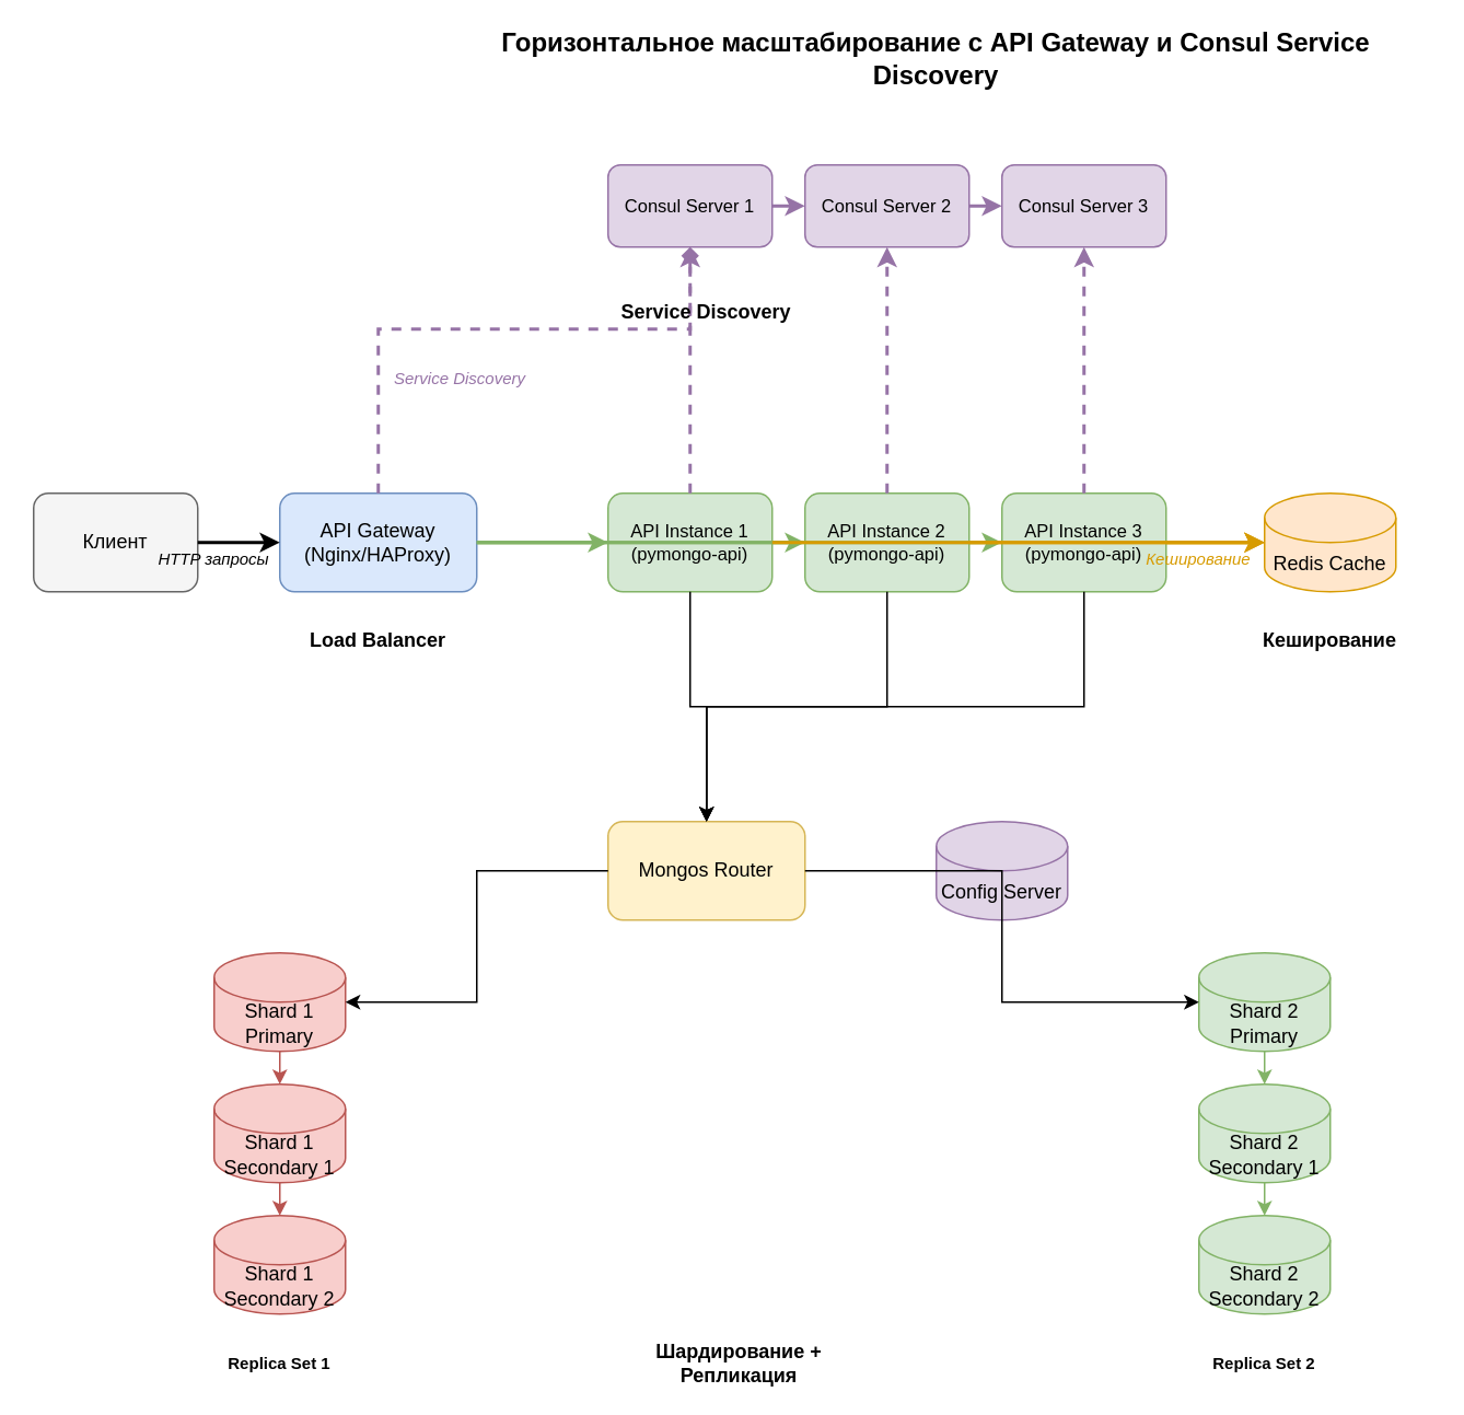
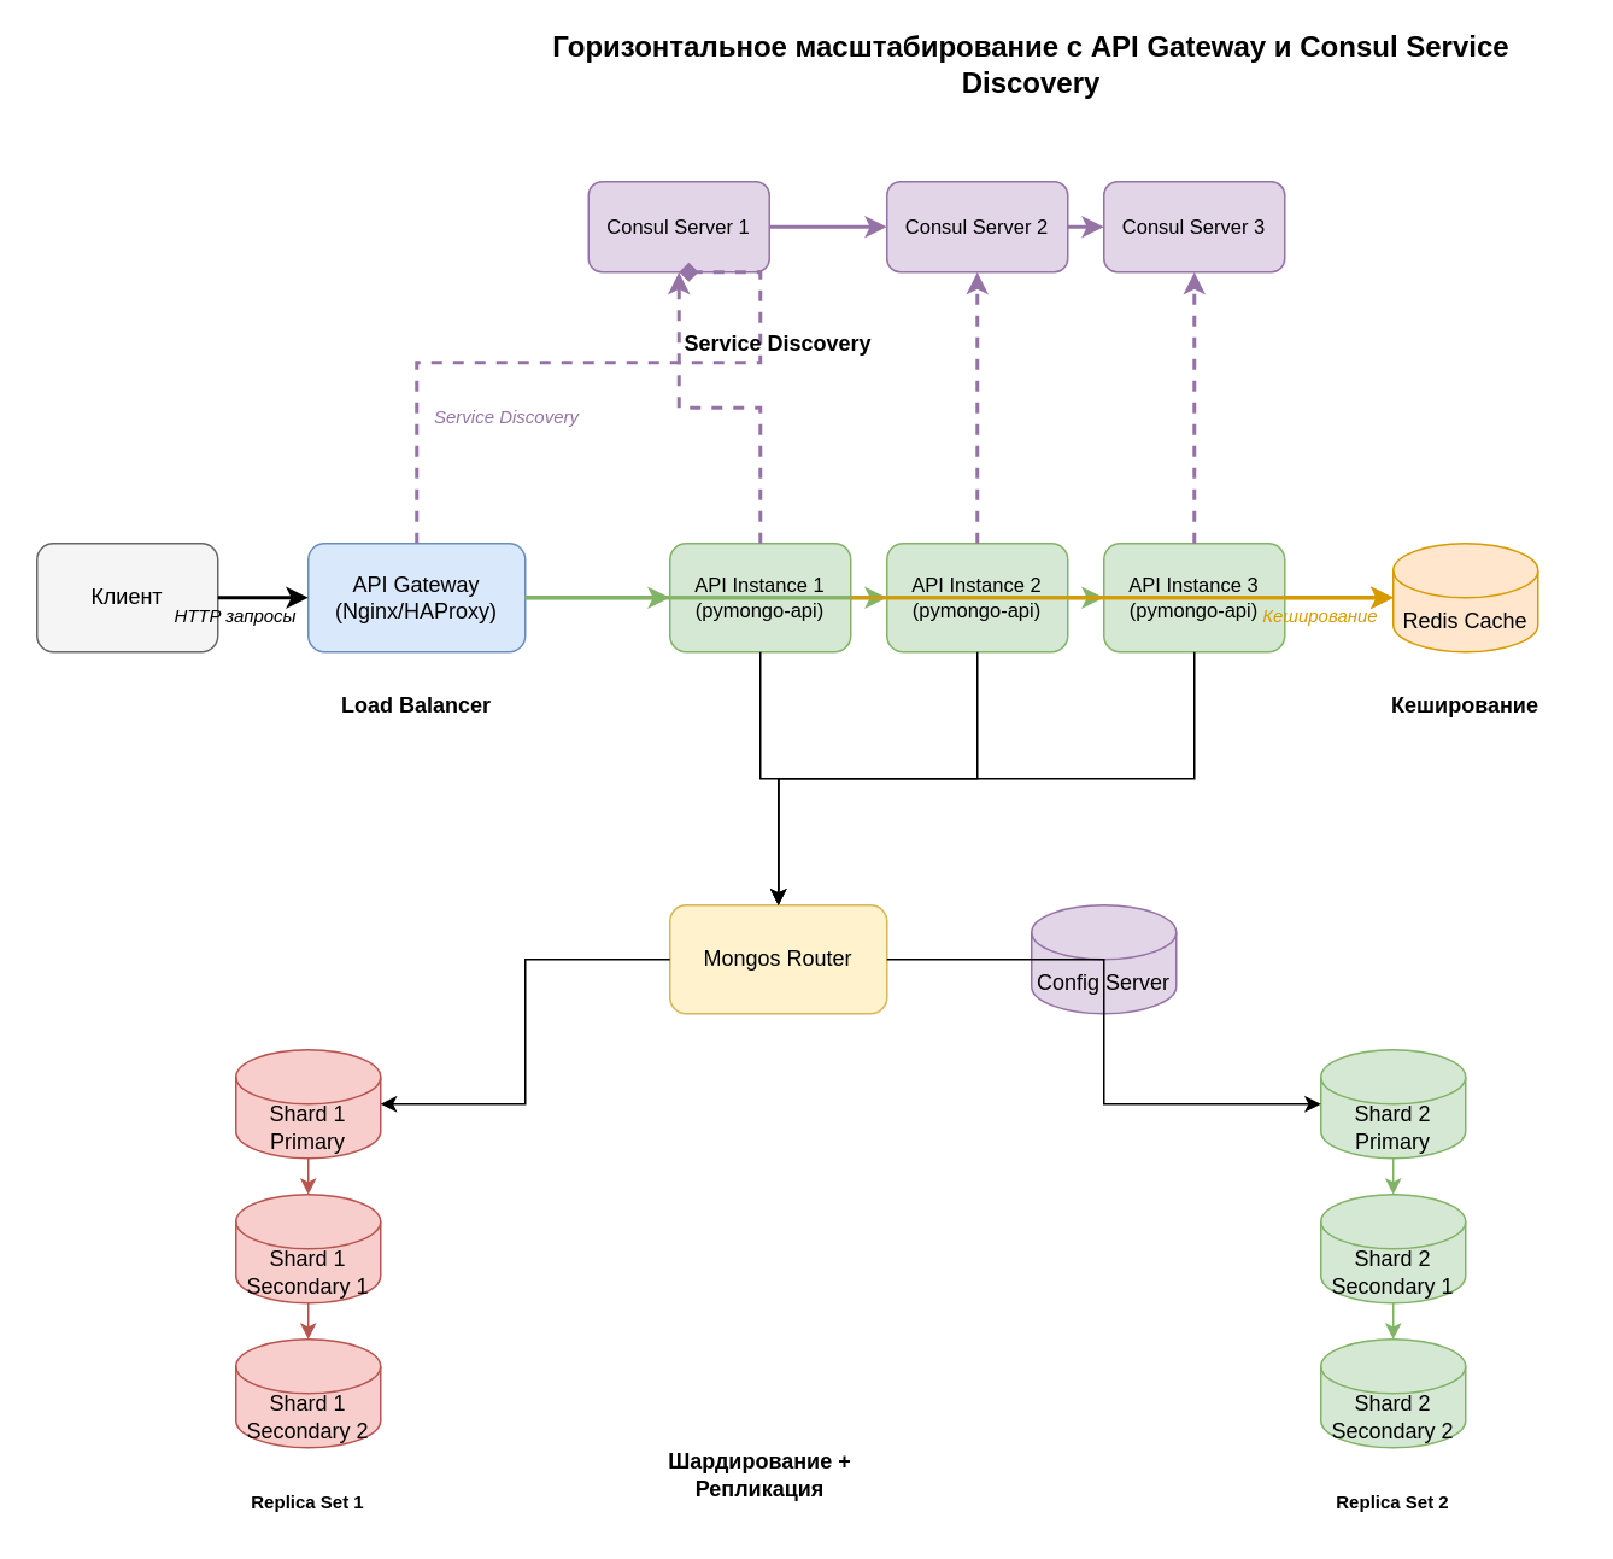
  <mxCell id="0" />
  <mxCell id="1" parent="0" />
  <mxCell id="2" value="Клиент" style="rounded=1;whiteSpace=wrap;html=1;fillColor=#f5f5f5;strokeColor=#666666;" vertex="1" parent="1"><mxGeometry x="20" y="300" width="100" height="60" as="geometry" /></mxCell>
  <mxCell id="3" value="API Gateway&#10;(Nginx/HAProxy)" style="rounded=1;whiteSpace=wrap;html=1;fillColor=#dae8fc;strokeColor=#6c8ebf;fontSize=12;" vertex="1" parent="1"><mxGeometry x="170" y="300" width="120" height="60" as="geometry" /></mxCell>
- <mxCell id="4" value="Consul Server 1" style="rounded=1;whiteSpace=wrap;html=1;fillColor=#e1d5e7;strokeColor=#9673a6;fontSize=11;" vertex="1" parent="1"><mxGeometry x="370" y="100" width="100" height="50" as="geometry" /></mxCell>
+ <mxCell id="4" value="Consul Server 1" style="rounded=1;whiteSpace=wrap;html=1;fillColor=#e1d5e7;strokeColor=#9673a6;fontSize=11;" vertex="1" parent="1"><mxGeometry x="325" y="100" width="100" height="50" as="geometry" /></mxCell>
  <mxCell id="5" value="Consul Server 2" style="rounded=1;whiteSpace=wrap;html=1;fillColor=#e1d5e7;strokeColor=#9673a6;fontSize=11;" vertex="1" parent="1"><mxGeometry x="490" y="100" width="100" height="50" as="geometry" /></mxCell>
  <mxCell id="6" value="Consul Server 3" style="rounded=1;whiteSpace=wrap;html=1;fillColor=#e1d5e7;strokeColor=#9673a6;fontSize=11;" vertex="1" parent="1"><mxGeometry x="610" y="100" width="100" height="50" as="geometry" /></mxCell>
  <mxCell id="7" value="API Instance 1&#10;(pymongo-api)" style="rounded=1;whiteSpace=wrap;html=1;fillColor=#d5e8d4;strokeColor=#82b366;fontSize=11;" vertex="1" parent="1"><mxGeometry x="370" y="300" width="100" height="60" as="geometry" /></mxCell>
  <mxCell id="8" value="API Instance 2&#10;(pymongo-api)" style="rounded=1;whiteSpace=wrap;html=1;fillColor=#d5e8d4;strokeColor=#82b366;fontSize=11;" vertex="1" parent="1"><mxGeometry x="490" y="300" width="100" height="60" as="geometry" /></mxCell>
  <mxCell id="9" value="API Instance 3&#10;(pymongo-api)" style="rounded=1;whiteSpace=wrap;html=1;fillColor=#d5e8d4;strokeColor=#82b366;fontSize=11;" vertex="1" parent="1"><mxGeometry x="610" y="300" width="100" height="60" as="geometry" /></mxCell>
  <mxCell id="10" value="Redis Cache" style="shape=cylinder3;whiteSpace=wrap;html=1;boundedLbl=1;backgroundOutline=1;size=15;fillColor=#ffe6cc;strokeColor=#d79b00;" vertex="1" parent="1"><mxGeometry x="770" y="300" width="80" height="60" as="geometry" /></mxCell>
  <mxCell id="11" value="Mongos Router" style="rounded=1;whiteSpace=wrap;html=1;fillColor=#fff2cc;strokeColor=#d6b656;" vertex="1" parent="1"><mxGeometry x="370" y="500" width="120" height="60" as="geometry" /></mxCell>
  <mxCell id="12" value="Config Server" style="shape=cylinder3;whiteSpace=wrap;html=1;boundedLbl=1;backgroundOutline=1;size=15;fillColor=#e1d5e7;strokeColor=#9673a6;" vertex="1" parent="1"><mxGeometry x="570" y="500" width="80" height="60" as="geometry" /></mxCell>
  <mxCell id="13" value="Shard 1 Primary" style="shape=cylinder3;whiteSpace=wrap;html=1;boundedLbl=1;backgroundOutline=1;size=15;fillColor=#f8cecc;strokeColor=#b85450;" vertex="1" parent="1"><mxGeometry x="130" y="580" width="80" height="60" as="geometry" /></mxCell>
  <mxCell id="14" value="Shard 1 Secondary 1" style="shape=cylinder3;whiteSpace=wrap;html=1;boundedLbl=1;backgroundOutline=1;size=15;fillColor=#f8cecc;strokeColor=#b85450;" vertex="1" parent="1"><mxGeometry x="130" y="660" width="80" height="60" as="geometry" /></mxCell>
  <mxCell id="15" value="Shard 1 Secondary 2" style="shape=cylinder3;whiteSpace=wrap;html=1;boundedLbl=1;backgroundOutline=1;size=15;fillColor=#f8cecc;strokeColor=#b85450;" vertex="1" parent="1"><mxGeometry x="130" y="740" width="80" height="60" as="geometry" /></mxCell>
  <mxCell id="16" value="Shard 2 Primary" style="shape=cylinder3;whiteSpace=wrap;html=1;boundedLbl=1;backgroundOutline=1;size=15;fillColor=#d5e8d4;strokeColor=#82b366;" vertex="1" parent="1"><mxGeometry x="730" y="580" width="80" height="60" as="geometry" /></mxCell>
  <mxCell id="17" value="Shard 2 Secondary 1" style="shape=cylinder3;whiteSpace=wrap;html=1;boundedLbl=1;backgroundOutline=1;size=15;fillColor=#d5e8d4;strokeColor=#82b366;" vertex="1" parent="1"><mxGeometry x="730" y="660" width="80" height="60" as="geometry" /></mxCell>
  <mxCell id="18" value="Shard 2 Secondary 2" style="shape=cylinder3;whiteSpace=wrap;html=1;boundedLbl=1;backgroundOutline=1;size=15;fillColor=#d5e8d4;strokeColor=#82b366;" vertex="1" parent="1"><mxGeometry x="730" y="740" width="80" height="60" as="geometry" /></mxCell>
  <mxCell id="19" style="edgeStyle=orthogonalEdgeStyle;rounded=0;orthogonalLoop=1;jettySize=auto;html=1;exitX=1;exitY=0.5;exitDx=0;exitDy=0;entryX=0;entryY=0.5;entryDx=0;entryDy=0;strokeWidth=2;" edge="1" parent="1" source="2" target="3"><mxGeometry relative="1" as="geometry" /></mxCell>
  <mxCell id="20" style="edgeStyle=orthogonalEdgeStyle;rounded=0;orthogonalLoop=1;jettySize=auto;html=1;exitX=1;exitY=0.5;exitDx=0;exitDy=0;entryX=0;entryY=0.5;entryDx=0;entryDy=0;strokeColor=#82b366;strokeWidth=2;" edge="1" parent="1" source="3" target="7"><mxGeometry relative="1" as="geometry" /></mxCell>
  <mxCell id="21" style="edgeStyle=orthogonalEdgeStyle;rounded=0;orthogonalLoop=1;jettySize=auto;html=1;exitX=1;exitY=0.5;exitDx=0;exitDy=0;entryX=0;entryY=0.5;entryDx=0;entryDy=0;strokeColor=#82b366;strokeWidth=2;" edge="1" parent="1" source="3" target="8"><mxGeometry relative="1" as="geometry"><Array as="points"><mxPoint x="350" y="330" /><mxPoint x="350" y="330" /></Array></mxGeometry></mxCell>
  <mxCell id="22" style="edgeStyle=orthogonalEdgeStyle;rounded=0;orthogonalLoop=1;jettySize=auto;html=1;exitX=1;exitY=0.5;exitDx=0;exitDy=0;entryX=0;entryY=0.5;entryDx=0;entryDy=0;strokeColor=#82b366;strokeWidth=2;" edge="1" parent="1" source="3" target="9"><mxGeometry relative="1" as="geometry"><Array as="points"><mxPoint x="350" y="330" /><mxPoint x="350" y="330" /></Array></mxGeometry></mxCell>
  <mxCell id="23" style="edgeStyle=orthogonalEdgeStyle;rounded=0;orthogonalLoop=1;jettySize=auto;html=1;exitX=1;exitY=0.5;exitDx=0;exitDy=0;entryX=0;entryY=0.5;entryDx=0;entryDy=0;strokeColor=#d79b00;strokeWidth=2;" edge="1" parent="1" source="7" target="10"><mxGeometry relative="1" as="geometry" /></mxCell>
  <mxCell id="24" style="edgeStyle=orthogonalEdgeStyle;rounded=0;orthogonalLoop=1;jettySize=auto;html=1;exitX=1;exitY=0.5;exitDx=0;exitDy=0;entryX=0;entryY=0.5;entryDx=0;entryDy=0;strokeColor=#d79b00;strokeWidth=2;" edge="1" parent="1" source="8" target="10"><mxGeometry relative="1" as="geometry" /></mxCell>
  <mxCell id="25" style="edgeStyle=orthogonalEdgeStyle;rounded=0;orthogonalLoop=1;jettySize=auto;html=1;exitX=1;exitY=0.5;exitDx=0;exitDy=0;entryX=0;entryY=0.5;entryDx=0;entryDy=0;strokeColor=#d79b00;strokeWidth=2;" edge="1" parent="1" source="9" target="10"><mxGeometry relative="1" as="geometry" /></mxCell>
  <mxCell id="26" style="edgeStyle=orthogonalEdgeStyle;rounded=0;orthogonalLoop=1;jettySize=auto;html=1;exitX=0.5;exitY=1;exitDx=0;exitDy=0;entryX=0.5;entryY=0;entryDx=0;entryDy=0;" edge="1" parent="1" source="7" target="11"><mxGeometry relative="1" as="geometry" /></mxCell>
  <mxCell id="27" style="edgeStyle=orthogonalEdgeStyle;rounded=0;orthogonalLoop=1;jettySize=auto;html=1;exitX=0.5;exitY=1;exitDx=0;exitDy=0;entryX=0.5;entryY=0;entryDx=0;entryDy=0;" edge="1" parent="1" source="8" target="11"><mxGeometry relative="1" as="geometry" /></mxCell>
  <mxCell id="28" style="edgeStyle=orthogonalEdgeStyle;rounded=0;orthogonalLoop=1;jettySize=auto;html=1;exitX=0.5;exitY=1;exitDx=0;exitDy=0;entryX=0.5;entryY=0;entryDx=0;entryDy=0;" edge="1" parent="1" source="9" target="11"><mxGeometry relative="1" as="geometry" /></mxCell>
  <mxCell id="29" style="edgeStyle=orthogonalEdgeStyle;rounded=0;orthogonalLoop=1;jettySize=auto;html=1;exitX=0;exitY=0.5;exitDx=0;exitDy=0;entryX=1;entryY=0.5;entryDx=0;entryDy=0;" edge="1" parent="1" source="11" target="13"><mxGeometry relative="1" as="geometry" /></mxCell>
  <mxCell id="30" style="edgeStyle=orthogonalEdgeStyle;rounded=0;orthogonalLoop=1;jettySize=auto;html=1;exitX=1;exitY=0.5;exitDx=0;exitDy=0;entryX=0;entryY=0.5;entryDx=0;entryDy=0;" edge="1" parent="1" source="11" target="16"><mxGeometry relative="1" as="geometry" /></mxCell>
  <mxCell id="31" style="edgeStyle=orthogonalEdgeStyle;rounded=0;orthogonalLoop=1;jettySize=auto;html=1;exitX=0.5;exitY=1;exitDx=0;exitDy=0;entryX=0.5;entryY=0;entryDx=0;entryDy=0;strokeColor=#b85450;" edge="1" parent="1" source="13" target="14"><mxGeometry relative="1" as="geometry" /></mxCell>
  <mxCell id="32" style="edgeStyle=orthogonalEdgeStyle;rounded=0;orthogonalLoop=1;jettySize=auto;html=1;exitX=0.5;exitY=1;exitDx=0;exitDy=0;entryX=0.5;entryY=0;entryDx=0;entryDy=0;strokeColor=#b85450;" edge="1" parent="1" source="14" target="15"><mxGeometry relative="1" as="geometry" /></mxCell>
  <mxCell id="33" style="edgeStyle=orthogonalEdgeStyle;rounded=0;orthogonalLoop=1;jettySize=auto;html=1;exitX=0.5;exitY=1;exitDx=0;exitDy=0;entryX=0.5;entryY=0;entryDx=0;entryDy=0;strokeColor=#82b366;" edge="1" parent="1" source="16" target="17"><mxGeometry relative="1" as="geometry" /></mxCell>
  <mxCell id="34" style="edgeStyle=orthogonalEdgeStyle;rounded=0;orthogonalLoop=1;jettySize=auto;html=1;exitX=0.5;exitY=1;exitDx=0;exitDy=0;entryX=0.5;entryY=0;entryDx=0;entryDy=0;strokeColor=#82b366;" edge="1" parent="1" source="17" target="18"><mxGeometry relative="1" as="geometry" /></mxCell>
  <mxCell id="35" style="edgeStyle=orthogonalEdgeStyle;rounded=0;orthogonalLoop=1;jettySize=auto;html=1;exitX=1;exitY=0.5;exitDx=0;exitDy=0;entryX=0;entryY=0.5;entryDx=0;entryDy=0;strokeColor=#9673a6;strokeWidth=2;" edge="1" parent="1" source="4" target="5"><mxGeometry relative="1" as="geometry" /></mxCell>
  <mxCell id="36" style="edgeStyle=orthogonalEdgeStyle;rounded=0;orthogonalLoop=1;jettySize=auto;html=1;exitX=1;exitY=0.5;exitDx=0;exitDy=0;entryX=0;entryY=0.5;entryDx=0;entryDy=0;strokeColor=#9673a6;strokeWidth=2;" edge="1" parent="1" source="5" target="6"><mxGeometry relative="1" as="geometry" /></mxCell>
  <mxCell id="37" style="edgeStyle=orthogonalEdgeStyle;rounded=0;orthogonalLoop=1;jettySize=auto;html=1;exitX=0.5;exitY=0;exitDx=0;exitDy=0;entryX=0.5;entryY=1;entryDx=0;entryDy=0;strokeColor=#9673a6;strokeWidth=2;dashed=1;endArrow=diamond;" edge="1" parent="1" source="3" target="4"><mxGeometry relative="1" as="geometry"><Array as="points"><mxPoint x="230" y="200" /><mxPoint x="420" y="200" /></Array></mxGeometry></mxCell>
  <mxCell id="38" style="edgeStyle=orthogonalEdgeStyle;rounded=0;orthogonalLoop=1;jettySize=auto;html=1;exitX=0.5;exitY=0;exitDx=0;exitDy=0;entryX=0.5;entryY=1;entryDx=0;entryDy=0;strokeColor=#9673a6;strokeWidth=2;dashed=1;" edge="1" parent="1" source="7" target="4"><mxGeometry relative="1" as="geometry" /></mxCell>
  <mxCell id="39" style="edgeStyle=orthogonalEdgeStyle;rounded=0;orthogonalLoop=1;jettySize=auto;html=1;exitX=0.5;exitY=0;exitDx=0;exitDy=0;entryX=0.5;entryY=1;entryDx=0;entryDy=0;strokeColor=#9673a6;strokeWidth=2;dashed=1;" edge="1" parent="1" source="8" target="5"><mxGeometry relative="1" as="geometry" /></mxCell>
  <mxCell id="40" style="edgeStyle=orthogonalEdgeStyle;rounded=0;orthogonalLoop=1;jettySize=auto;html=1;exitX=0.5;exitY=0;exitDx=0;exitDy=0;entryX=0.5;entryY=1;entryDx=0;entryDy=0;strokeColor=#9673a6;strokeWidth=2;dashed=1;" edge="1" parent="1" source="9" target="6"><mxGeometry relative="1" as="geometry" /></mxCell>
  <mxCell id="41" value="Горизонтальное масштабирование с API Gateway и Consul Service Discovery" style="text;html=1;strokeColor=none;fillColor=none;align=center;verticalAlign=middle;whiteSpace=wrap;rounded=0;fontSize=16;fontStyle=1;" vertex="1" parent="1"><mxGeometry x="270" y="20" width="600" height="30" as="geometry" /></mxCell>
  <mxCell id="42" value="Load Balancer" style="text;html=1;strokeColor=none;fillColor=none;align=center;verticalAlign=middle;whiteSpace=wrap;rounded=0;fontSize=12;fontStyle=1;" vertex="1" parent="1"><mxGeometry x="170" y="380" width="120" height="20" as="geometry" /></mxCell>
  <mxCell id="43" value="Service Discovery" style="text;html=1;strokeColor=none;fillColor=none;align=center;verticalAlign=middle;whiteSpace=wrap;rounded=0;fontSize=12;fontStyle=1;" vertex="1" parent="1"><mxGeometry x="370" y="180" width="120" height="20" as="geometry" /></mxCell>
  <mxCell id="44" value="Кеширование" style="text;html=1;strokeColor=none;fillColor=none;align=center;verticalAlign=middle;whiteSpace=wrap;rounded=0;fontSize=12;fontStyle=1;" vertex="1" parent="1"><mxGeometry x="770" y="380" width="80" height="20" as="geometry" /></mxCell>
- <mxCell id="45" value="Шардирование + Репликация" style="text;html=1;strokeColor=none;fillColor=none;align=center;verticalAlign=middle;whiteSpace=wrap;rounded=0;fontSize=12;fontStyle=1;" vertex="1" parent="1"><mxGeometry x="370" y="820" width="160" height="20" as="geometry" /></mxCell>
+ <mxCell id="45" value="Шардирование + Репликация" style="text;html=1;strokeColor=none;fillColor=none;align=center;verticalAlign=middle;whiteSpace=wrap;rounded=0;fontSize=12;fontStyle=1;" vertex="1" parent="1"><mxGeometry x="340" y="805" width="160" height="20" as="geometry" /></mxCell>
  <mxCell id="46" value="Replica Set 1" style="text;html=1;strokeColor=none;fillColor=none;align=center;verticalAlign=middle;whiteSpace=wrap;rounded=0;fontSize=10;fontStyle=1;" vertex="1" parent="1"><mxGeometry x="90" y="820" width="160" height="20" as="geometry" /></mxCell>
  <mxCell id="47" value="Replica Set 2" style="text;html=1;strokeColor=none;fillColor=none;align=center;verticalAlign=middle;whiteSpace=wrap;rounded=0;fontSize=10;fontStyle=1;" vertex="1" parent="1"><mxGeometry x="690" y="820" width="160" height="20" as="geometry" /></mxCell>
  <mxCell id="48" value="HTTP запросы" style="text;html=1;strokeColor=none;fillColor=none;align=center;verticalAlign=middle;whiteSpace=wrap;rounded=0;fontSize=10;fontStyle=2;" vertex="1" parent="1"><mxGeometry x="90" y="330" width="80" height="20" as="geometry" /></mxCell>
  <mxCell id="49" value="Service Discovery" style="text;html=1;strokeColor=none;fillColor=none;align=center;verticalAlign=middle;whiteSpace=wrap;rounded=0;fontSize=10;fontStyle=2;fontColor=#9673a6;" vertex="1" parent="1"><mxGeometry x="230" y="220" width="100" height="20" as="geometry" /></mxCell>
  <mxCell id="50" value="Кеширование" style="text;html=1;strokeColor=none;fillColor=none;align=center;verticalAlign=middle;whiteSpace=wrap;rounded=0;fontSize=10;fontStyle=2;fontColor=#d79b00;" vertex="1" parent="1"><mxGeometry x="690" y="330" width="80" height="20" as="geometry" /></mxCell>
